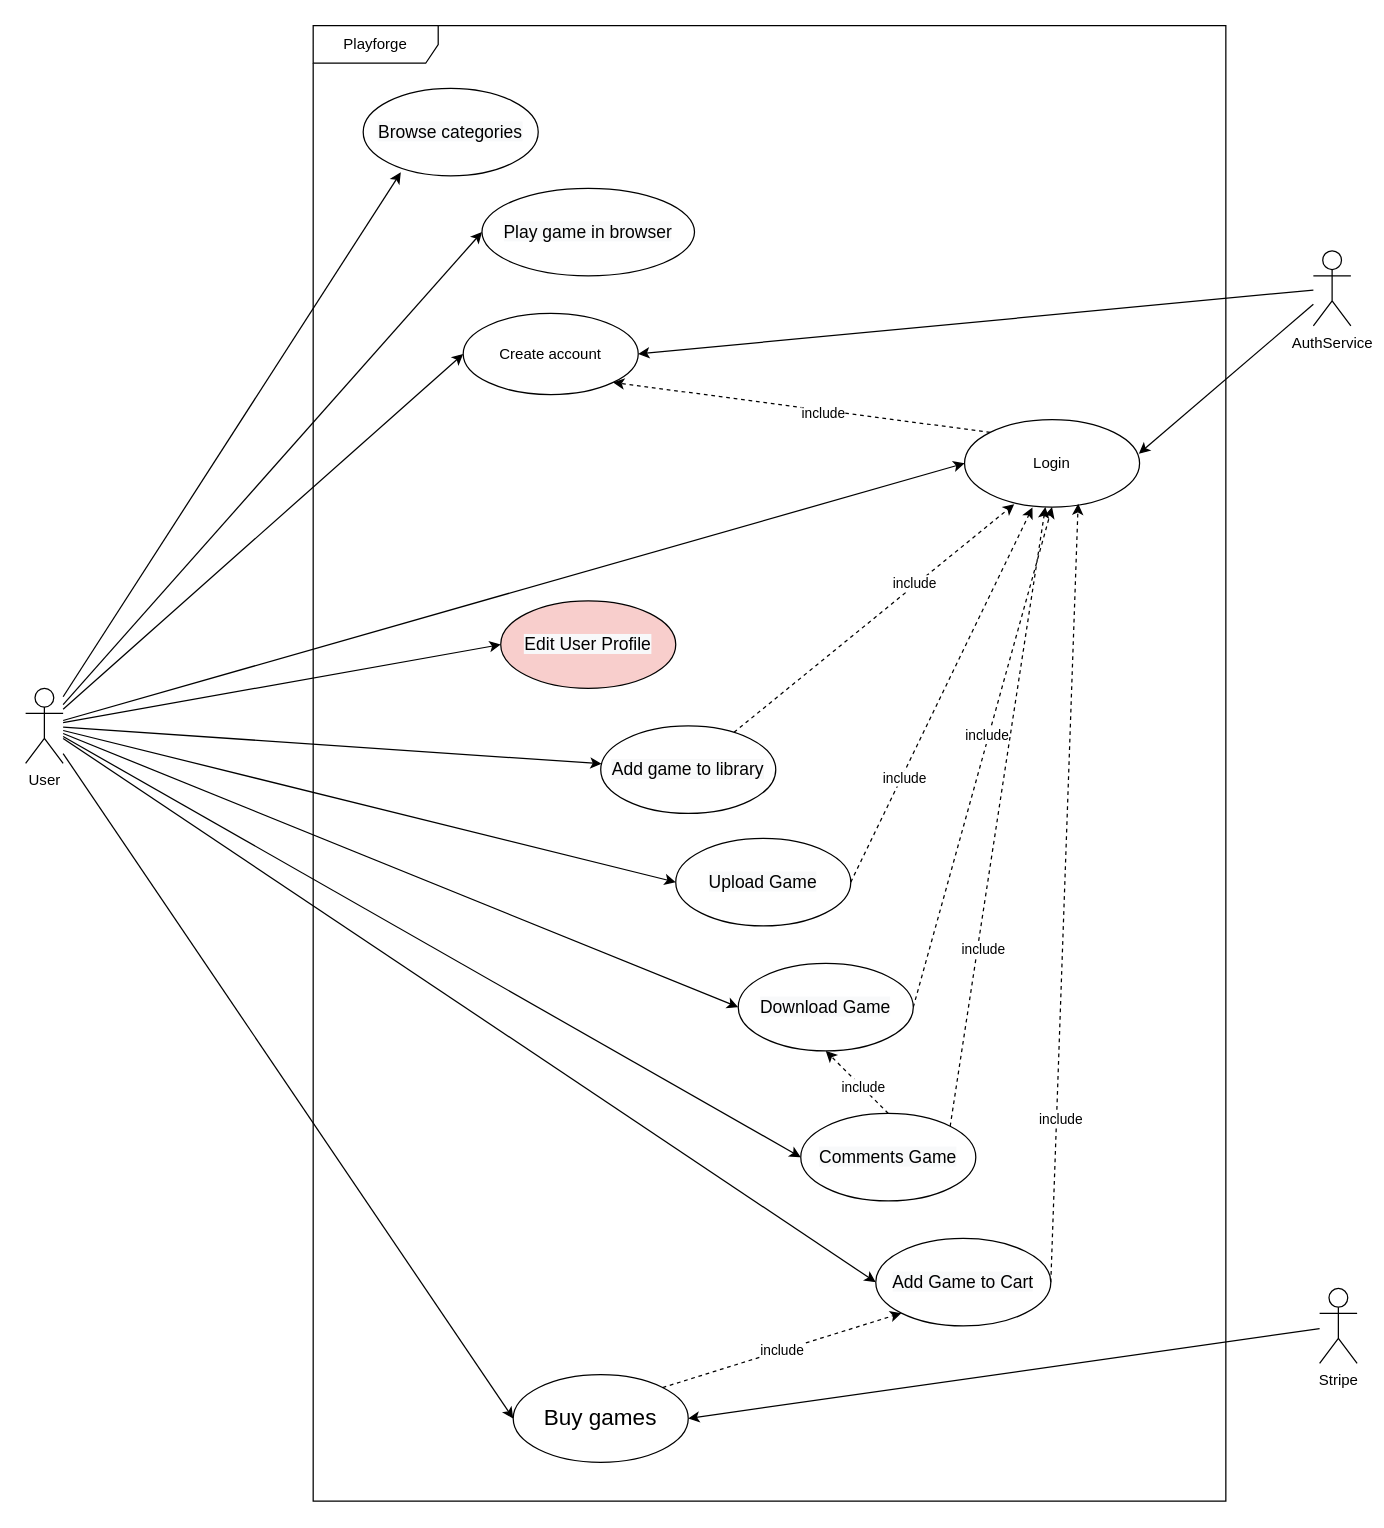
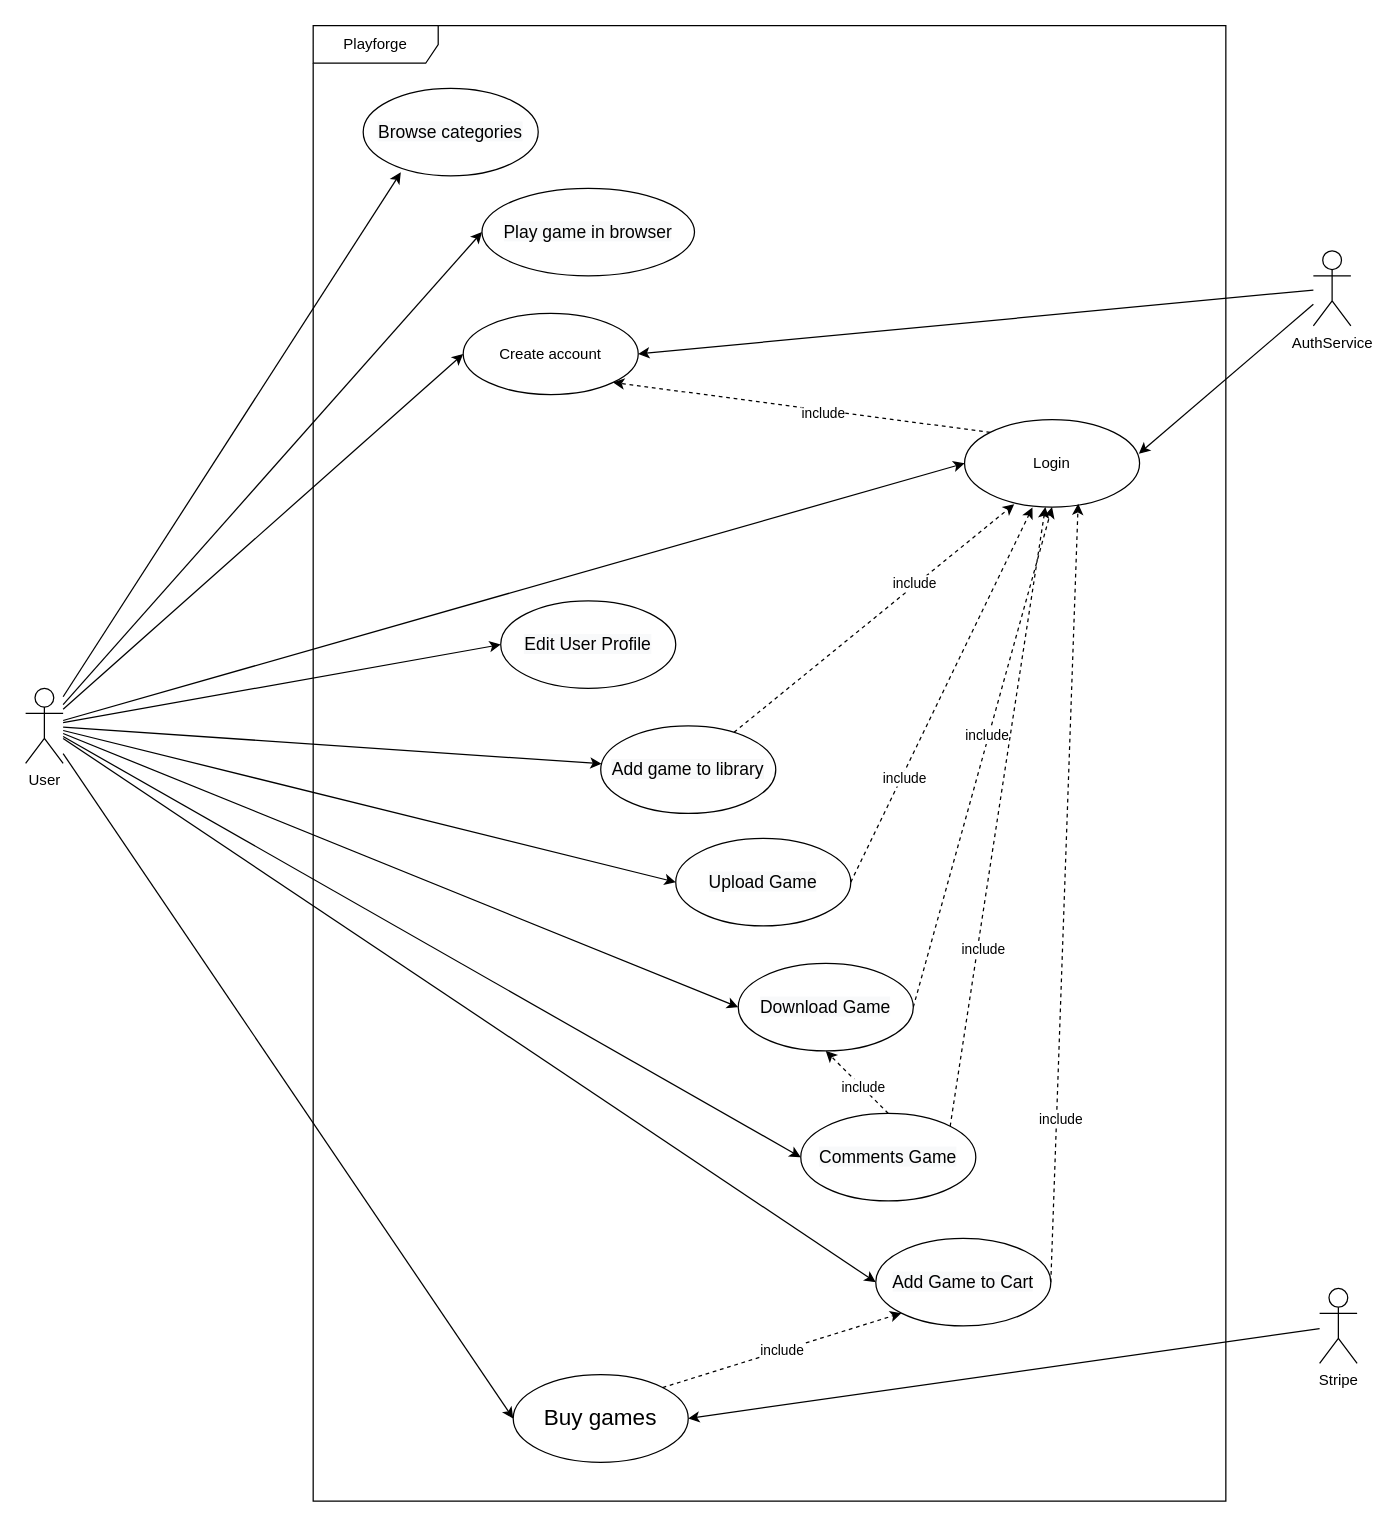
  <mxCell id="0" />
  <mxCell id="1" parent="0" />
  <mxCell id="2" style="rounded=0;orthogonalLoop=1;jettySize=auto;html=1;entryX=0.215;entryY=0.961;entryDx=0;entryDy=0;entryPerimeter=0;" edge="1" parent="1" source="13" target="15"><mxGeometry relative="1" as="geometry" /></mxCell>
  <mxCell id="3" style="rounded=0;orthogonalLoop=1;jettySize=auto;html=1;entryX=0;entryY=0.5;entryDx=0;entryDy=0;" edge="1" parent="1" source="13" target="41"><mxGeometry relative="1" as="geometry" /></mxCell>
  <mxCell id="4" style="rounded=0;orthogonalLoop=1;jettySize=auto;html=1;" edge="1" parent="1" source="13" target="18"><mxGeometry relative="1" as="geometry" /></mxCell>
  <mxCell id="5" style="rounded=0;orthogonalLoop=1;jettySize=auto;html=1;entryX=0;entryY=0.5;entryDx=0;entryDy=0;" edge="1" parent="1" source="13" target="26"><mxGeometry relative="1" as="geometry" /></mxCell>
  <mxCell id="6" style="rounded=0;orthogonalLoop=1;jettySize=auto;html=1;entryX=0;entryY=0.5;entryDx=0;entryDy=0;" edge="1" parent="1" source="13" target="29"><mxGeometry relative="1" as="geometry" /></mxCell>
  <mxCell id="7" style="rounded=0;orthogonalLoop=1;jettySize=auto;html=1;entryX=0;entryY=0.5;entryDx=0;entryDy=0;" edge="1" parent="1" source="13" target="30"><mxGeometry relative="1" as="geometry" /></mxCell>
  <mxCell id="8" style="rounded=0;orthogonalLoop=1;jettySize=auto;html=1;entryX=0;entryY=0.5;entryDx=0;entryDy=0;" edge="1" parent="1" source="13" target="31"><mxGeometry relative="1" as="geometry" /></mxCell>
  <mxCell id="9" style="rounded=0;orthogonalLoop=1;jettySize=auto;html=1;entryX=0;entryY=0.5;entryDx=0;entryDy=0;" edge="1" parent="1" source="13" target="32"><mxGeometry relative="1" as="geometry" /></mxCell>
  <mxCell id="10" style="rounded=0;orthogonalLoop=1;jettySize=auto;html=1;entryX=0;entryY=0.5;entryDx=0;entryDy=0;" edge="1" parent="1" source="13" target="21"><mxGeometry relative="1" as="geometry"><Array as="points" /></mxGeometry></mxCell>
  <mxCell id="11" style="rounded=0;orthogonalLoop=1;jettySize=auto;html=1;entryX=0;entryY=0.5;entryDx=0;entryDy=0;" edge="1" parent="1" source="13" target="22"><mxGeometry relative="1" as="geometry" /></mxCell>
  <mxCell id="12" style="rounded=0;orthogonalLoop=1;jettySize=auto;html=1;entryX=0;entryY=0.5;entryDx=0;entryDy=0;" edge="1" parent="1" source="13" target="25"><mxGeometry relative="1" as="geometry" /></mxCell>
  <mxCell id="13" value="User" style="shape=umlActor;verticalLabelPosition=bottom;verticalAlign=top;html=1;outlineConnect=0;" vertex="1" parent="1"><mxGeometry x="20" y="550" width="30" height="60" as="geometry" /></mxCell>
  <mxCell id="14" value="Playforge" style="shape=umlFrame;whiteSpace=wrap;html=1;pointerEvents=0;recursiveResize=0;container=1;collapsible=0;width=100;height=30;" vertex="1" parent="1"><mxGeometry x="250" y="20" width="730" height="1180" as="geometry" /></mxCell>
  <mxCell id="15" value="&lt;span style=&quot;font-size: 14px; background-color: rgb(248, 249, 250);&quot;&gt;Browse categories&lt;/span&gt;" style="ellipse;whiteSpace=wrap;html=1;" vertex="1" parent="14"><mxGeometry x="40" y="50" width="140" height="70" as="geometry" /></mxCell>
  <mxCell id="16" style="rounded=0;orthogonalLoop=1;jettySize=auto;html=1;entryX=0.284;entryY=0.967;entryDx=0;entryDy=0;dashed=1;entryPerimeter=0;" edge="1" parent="14" source="18" target="21"><mxGeometry relative="1" as="geometry" /></mxCell>
  <mxCell id="17" value="include" style="edgeLabel;html=1;align=center;verticalAlign=middle;resizable=0;points=[];" vertex="1" connectable="0" parent="16"><mxGeometry x="0.295" y="2" relative="1" as="geometry"><mxPoint as="offset" /></mxGeometry></mxCell>
  <mxCell id="18" value="&lt;span style=&quot;font-size: 14px; background-color: rgb(248, 249, 250);&quot;&gt;Add game to library&lt;/span&gt;" style="ellipse;whiteSpace=wrap;html=1;" vertex="1" parent="14"><mxGeometry x="230" y="560" width="140" height="70" as="geometry" /></mxCell>
  <mxCell id="19" style="rounded=0;orthogonalLoop=1;jettySize=auto;html=1;exitX=0;exitY=0;exitDx=0;exitDy=0;entryX=1;entryY=1;entryDx=0;entryDy=0;dashed=1;" edge="1" parent="14" source="21" target="22"><mxGeometry relative="1" as="geometry" /></mxCell>
  <mxCell id="20" value="include" style="edgeLabel;html=1;align=center;verticalAlign=middle;resizable=0;points=[];" vertex="1" connectable="0" parent="19"><mxGeometry x="-0.111" y="2" relative="1" as="geometry"><mxPoint as="offset" /></mxGeometry></mxCell>
  <mxCell id="21" value="Login" style="ellipse;whiteSpace=wrap;html=1;" vertex="1" parent="14"><mxGeometry x="521" y="315" width="140" height="70" as="geometry" /></mxCell>
  <mxCell id="22" value="Create account" style="ellipse;whiteSpace=wrap;html=1;" vertex="1" parent="14"><mxGeometry x="120" y="230" width="140" height="65" as="geometry" /></mxCell>
  <mxCell id="23" style="rounded=0;orthogonalLoop=1;jettySize=auto;html=1;exitX=1;exitY=0.5;exitDx=0;exitDy=0;entryX=0.649;entryY=0.961;entryDx=0;entryDy=0;dashed=1;entryPerimeter=0;" edge="1" parent="14" source="32" target="21"><mxGeometry relative="1" as="geometry"><mxPoint x="294" y="1105" as="sourcePoint" /><mxPoint x="434" y="390" as="targetPoint" /></mxGeometry></mxCell>
  <mxCell id="24" value="include" style="edgeLabel;html=1;align=center;verticalAlign=middle;resizable=0;points=[];" vertex="1" connectable="0" parent="23"><mxGeometry x="-0.58" y="-3" relative="1" as="geometry"><mxPoint as="offset" /></mxGeometry></mxCell>
  <mxCell id="25" value="&lt;font style=&quot;font-size: 18px;&quot;&gt;Buy games&lt;/font&gt;" style="ellipse;whiteSpace=wrap;html=1;" vertex="1" parent="14"><mxGeometry x="160" y="1079" width="140" height="70" as="geometry" /></mxCell>
  <mxCell id="26" value="&lt;span style=&quot;font-size: 14px; background-color: rgb(248, 249, 250);&quot;&gt;Play game in browser&lt;/span&gt;" style="ellipse;whiteSpace=wrap;html=1;" vertex="1" parent="14"><mxGeometry x="135" y="130" width="170" height="70" as="geometry" /></mxCell>
  <mxCell id="27" style="rounded=0;orthogonalLoop=1;jettySize=auto;html=1;exitX=1;exitY=0;exitDx=0;exitDy=0;dashed=1;" edge="1" parent="14" source="29" target="21"><mxGeometry relative="1" as="geometry"><mxPoint x="700" y="380" as="targetPoint" /></mxGeometry></mxCell>
  <mxCell id="28" value="include" style="edgeLabel;html=1;align=center;verticalAlign=middle;resizable=0;points=[];" vertex="1" connectable="0" parent="27"><mxGeometry x="-0.426" y="-4" relative="1" as="geometry"><mxPoint as="offset" /></mxGeometry></mxCell>
  <mxCell id="29" value="&lt;span style=&quot;font-size: 14px; background-color: rgb(248, 249, 250);&quot;&gt;Comments Game&lt;/span&gt;" style="ellipse;whiteSpace=wrap;html=1;" vertex="1" parent="14"><mxGeometry x="390" y="870" width="140" height="70" as="geometry" /></mxCell>
  <mxCell id="30" value="&lt;span style=&quot;font-size: 14px; background-color: rgb(248, 249, 250);&quot;&gt;Upload Game&lt;/span&gt;" style="ellipse;whiteSpace=wrap;html=1;" vertex="1" parent="14"><mxGeometry x="290" y="650" width="140" height="70" as="geometry" /></mxCell>
- <mxCell id="31" value="&lt;span style=&quot;font-size: 14px; background-color: rgb(248, 249, 250);&quot;&gt;Edit User Profile&lt;/span&gt;" style="ellipse;whiteSpace=wrap;html=1;fillColor=#f8cecc;" vertex="1" parent="14"><mxGeometry x="150" y="460" width="140" height="70" as="geometry" /></mxCell>
+ <mxCell id="31" value="&lt;span style=&quot;font-size: 14px; background-color: rgb(248, 249, 250);&quot;&gt;Edit User Profile&lt;/span&gt;" style="ellipse;whiteSpace=wrap;html=1;" vertex="1" parent="14"><mxGeometry x="150" y="460" width="140" height="70" as="geometry" /></mxCell>
  <mxCell id="32" value="&lt;span style=&quot;font-size: 14px; background-color: rgb(248, 249, 250);&quot;&gt;Add Game to Cart&lt;/span&gt;" style="ellipse;whiteSpace=wrap;html=1;" vertex="1" parent="14"><mxGeometry x="450" y="970" width="140" height="70" as="geometry" /></mxCell>
  <mxCell id="33" style="rounded=0;orthogonalLoop=1;jettySize=auto;html=1;exitX=1;exitY=0;exitDx=0;exitDy=0;entryX=0;entryY=1;entryDx=0;entryDy=0;dashed=1;" edge="1" parent="14" source="25" target="32"><mxGeometry relative="1" as="geometry" /></mxCell>
  <mxCell id="34" value="include" style="edgeLabel;html=1;align=center;verticalAlign=middle;resizable=0;points=[];" vertex="1" connectable="0" parent="33"><mxGeometry x="0.001" relative="1" as="geometry"><mxPoint as="offset" /></mxGeometry></mxCell>
  <mxCell id="35" style="rounded=0;orthogonalLoop=1;jettySize=auto;html=1;exitX=1;exitY=0.5;exitDx=0;exitDy=0;entryX=0.388;entryY=1.004;entryDx=0;entryDy=0;dashed=1;entryPerimeter=0;" edge="1" parent="14" source="30" target="21"><mxGeometry relative="1" as="geometry"><mxPoint x="247" y="805" as="sourcePoint" /><mxPoint x="387" y="390" as="targetPoint" /></mxGeometry></mxCell>
  <mxCell id="36" value="include" style="edgeLabel;html=1;align=center;verticalAlign=middle;resizable=0;points=[];" vertex="1" connectable="0" parent="35"><mxGeometry x="-0.437" y="-2" relative="1" as="geometry"><mxPoint as="offset" /></mxGeometry></mxCell>
  <mxCell id="37" style="rounded=0;orthogonalLoop=1;jettySize=auto;html=1;exitX=1;exitY=0.5;exitDx=0;exitDy=0;entryX=0.5;entryY=1;entryDx=0;entryDy=0;dashed=1;" edge="1" parent="14" source="41" target="21"><mxGeometry relative="1" as="geometry"><mxPoint x="220" y="705" as="sourcePoint" /><mxPoint x="360" y="390" as="targetPoint" /></mxGeometry></mxCell>
  <mxCell id="38" value="include" style="edgeLabel;html=1;align=center;verticalAlign=middle;resizable=0;points=[];" vertex="1" connectable="0" parent="37"><mxGeometry x="0.086" y="2" relative="1" as="geometry"><mxPoint as="offset" /></mxGeometry></mxCell>
  <mxCell id="39" value="" style="rounded=0;orthogonalLoop=1;jettySize=auto;html=1;exitX=0.5;exitY=0;exitDx=0;exitDy=0;entryX=0.5;entryY=1;entryDx=0;entryDy=0;dashed=1;" edge="1" parent="14" source="29" target="41"><mxGeometry relative="1" as="geometry"><mxPoint x="530" y="925" as="sourcePoint" /><mxPoint x="960" y="461" as="targetPoint" /></mxGeometry></mxCell>
  <mxCell id="40" value="include" style="edgeLabel;html=1;align=center;verticalAlign=middle;resizable=0;points=[];" vertex="1" connectable="0" parent="39"><mxGeometry x="-0.146" y="-1" relative="1" as="geometry"><mxPoint as="offset" /></mxGeometry></mxCell>
  <mxCell id="41" value="&lt;span style=&quot;font-size: 14px; background-color: rgb(248, 249, 250);&quot;&gt;Download Game&lt;/span&gt;" style="ellipse;whiteSpace=wrap;html=1;" vertex="1" parent="14"><mxGeometry x="340" y="750" width="140" height="70" as="geometry" /></mxCell>
  <mxCell id="42" value="AuthService" style="shape=umlActor;verticalLabelPosition=bottom;verticalAlign=top;html=1;outlineConnect=0;" vertex="1" parent="1"><mxGeometry x="1050" y="200" width="30" height="60" as="geometry" /></mxCell>
  <mxCell id="43" style="rounded=0;orthogonalLoop=1;jettySize=auto;html=1;entryX=0.996;entryY=0.39;entryDx=0;entryDy=0;entryPerimeter=0;" edge="1" parent="1" source="42" target="21"><mxGeometry relative="1" as="geometry" /></mxCell>
  <mxCell id="44" style="rounded=0;orthogonalLoop=1;jettySize=auto;html=1;entryX=1;entryY=0.5;entryDx=0;entryDy=0;" edge="1" parent="1" source="42" target="22"><mxGeometry relative="1" as="geometry" /></mxCell>
  <mxCell id="45" value="Stripe" style="shape=umlActor;verticalLabelPosition=bottom;verticalAlign=top;html=1;outlineConnect=0;" vertex="1" parent="1"><mxGeometry x="1055" y="1030" width="30" height="60" as="geometry" /></mxCell>
  <mxCell id="46" style="rounded=0;orthogonalLoop=1;jettySize=auto;html=1;entryX=1;entryY=0.5;entryDx=0;entryDy=0;" edge="1" parent="1" source="45" target="25"><mxGeometry relative="1" as="geometry" /></mxCell>
